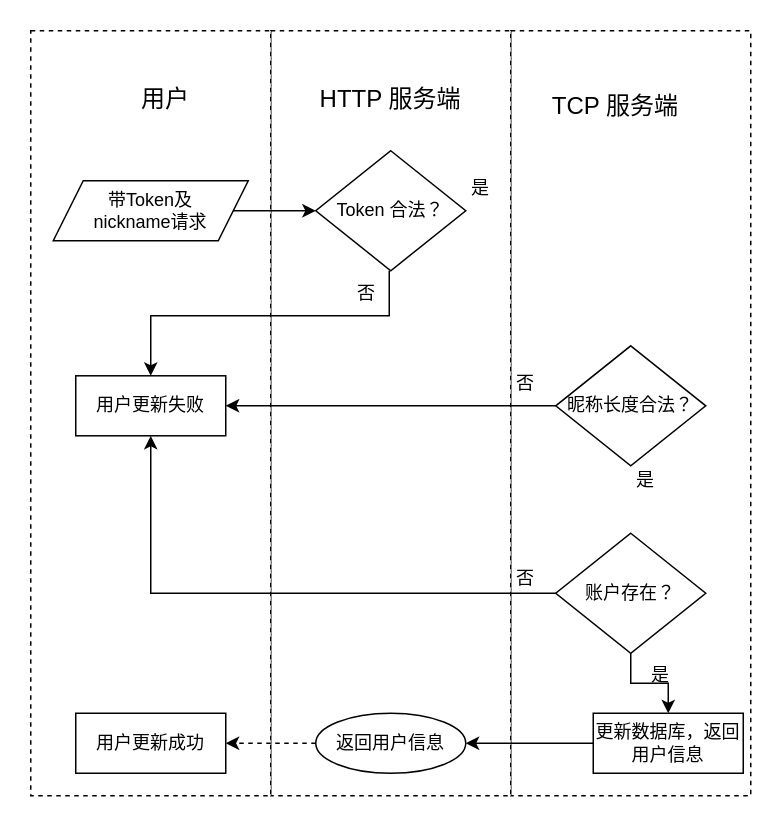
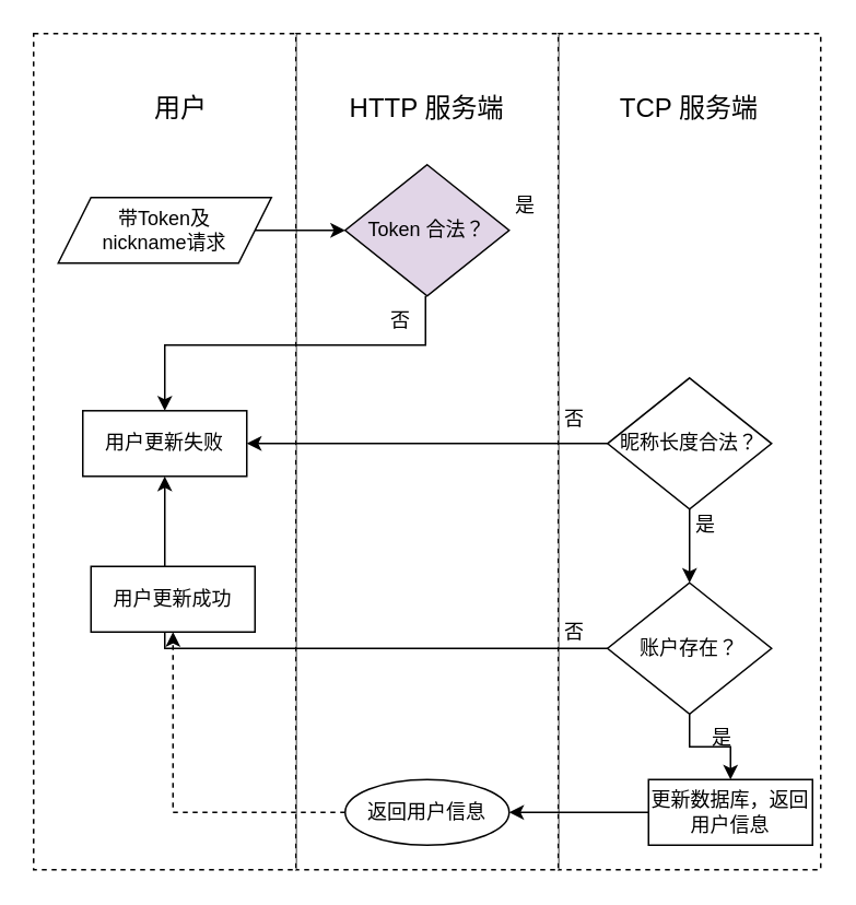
  <mxCell id="0" />
  <mxCell id="1" parent="0" />
  <mxCell id="2" value="" style="rounded=0;whiteSpace=wrap;html=1;fontSize=16;dashed=1;" parent="1" vertex="1"><mxGeometry x="340" y="20" width="160" height="510" as="geometry" /></mxCell>
  <mxCell id="3" value="" style="rounded=0;whiteSpace=wrap;html=1;fontSize=16;dashed=1;" parent="1" vertex="1"><mxGeometry x="180" y="20" width="160" height="510" as="geometry" /></mxCell>
  <mxCell id="4" value="" style="rounded=0;whiteSpace=wrap;html=1;fontSize=16;dashed=1;" parent="1" vertex="1"><mxGeometry x="20" y="20" width="160" height="510" as="geometry" /></mxCell>
  <mxCell id="5" value="" style="edgeStyle=orthogonalEdgeStyle;rounded=0;orthogonalLoop=1;jettySize=auto;html=1;" parent="1" source="6" edge="1"><mxGeometry relative="1" as="geometry"><mxPoint x="210" y="140" as="targetPoint" /></mxGeometry></mxCell>
  <mxCell id="6" value="带Token及&lt;br&gt;nickname请求" style="shape=parallelogram;perimeter=parallelogramPerimeter;whiteSpace=wrap;html=1;fixedSize=1;" parent="1" vertex="1"><mxGeometry x="35" y="120" width="130" height="40" as="geometry" /></mxCell>
  <mxCell id="7" value="&lt;font style=&quot;font-size: 16px;&quot;&gt;用户&lt;/font&gt;" style="text;html=1;strokeColor=none;fillColor=none;align=center;verticalAlign=middle;whiteSpace=wrap;rounded=0;" parent="1" vertex="1"><mxGeometry x="80" y="50" width="60" height="30" as="geometry" /></mxCell>
  <mxCell id="8" value="&lt;font style=&quot;font-size: 16px;&quot;&gt;HTTP 服务端&lt;/font&gt;" style="text;html=1;strokeColor=none;fillColor=none;align=center;verticalAlign=middle;whiteSpace=wrap;rounded=0;" parent="1" vertex="1"><mxGeometry x="210" y="50" width="100" height="30" as="geometry" /></mxCell>
- <mxCell id="9" value="&lt;font style=&quot;font-size: 16px;&quot;&gt;TCP 服务端&lt;/font&gt;" style="text;html=1;strokeColor=none;fillColor=none;align=center;verticalAlign=middle;whiteSpace=wrap;rounded=0;" parent="1" vertex="1"><mxGeometry x="360" y="55" width="100" height="30" as="geometry" /></mxCell>
- <mxCell id="10" value="Token 合法？" style="rhombus;whiteSpace=wrap;html=1;" parent="1" vertex="1"><mxGeometry x="210" y="100" width="100" height="80" as="geometry" /></mxCell>
+ <mxCell id="9" value="&lt;font style=&quot;font-size: 16px;&quot;&gt;TCP 服务端&lt;/font&gt;" style="text;html=1;strokeColor=none;fillColor=none;align=center;verticalAlign=middle;whiteSpace=wrap;rounded=0;" parent="1" vertex="1"><mxGeometry x="370" y="50" width="100" height="30" as="geometry" /></mxCell>
+ <mxCell id="10" value="Token 合法？" style="rhombus;whiteSpace=wrap;html=1;fillColor=#e1d5e7;" parent="1" vertex="1"><mxGeometry x="210" y="100" width="100" height="80" as="geometry" /></mxCell>
  <mxCell id="11" value="用户更新失败" style="rounded=0;whiteSpace=wrap;html=1;" parent="1" vertex="1"><mxGeometry x="50" y="250.03" width="100" height="40" as="geometry" /></mxCell>
  <mxCell id="12" style="edgeStyle=orthogonalEdgeStyle;rounded=0;orthogonalLoop=1;jettySize=auto;html=1;exitX=0.75;exitY=0;exitDx=0;exitDy=0;" parent="1" source="13" target="11" edge="1"><mxGeometry relative="1" as="geometry"><Array as="points"><mxPoint x="259" y="210" /><mxPoint x="100" y="210" /></Array></mxGeometry></mxCell>
  <mxCell id="13" value="否" style="text;html=1;strokeColor=none;fillColor=none;align=center;verticalAlign=middle;whiteSpace=wrap;rounded=0;" parent="1" vertex="1"><mxGeometry x="214" y="180" width="60" height="30" as="geometry" /></mxCell>
+ <mxCell id="14" value="" style="edgeStyle=orthogonalEdgeStyle;rounded=0;orthogonalLoop=1;jettySize=auto;html=1;" edge="1" parent="1" source="16" target="20"><mxGeometry relative="1" as="geometry" /></mxCell>
  <mxCell id="15" style="edgeStyle=orthogonalEdgeStyle;rounded=0;orthogonalLoop=1;jettySize=auto;html=1;exitX=0;exitY=0.5;exitDx=0;exitDy=0;entryX=1;entryY=0.5;entryDx=0;entryDy=0;" edge="1" parent="1" source="16" target="11"><mxGeometry relative="1" as="geometry" /></mxCell>
  <mxCell id="16" value="昵称长度合法？" style="rhombus;whiteSpace=wrap;html=1;" parent="1" vertex="1"><mxGeometry x="370" y="230.03" width="100" height="80" as="geometry" /></mxCell>
  <mxCell id="17" value="是" style="text;html=1;strokeColor=none;fillColor=none;align=center;verticalAlign=middle;whiteSpace=wrap;rounded=0;" parent="1" vertex="1"><mxGeometry x="290" y="110" width="60" height="30" as="geometry" /></mxCell>
  <mxCell id="18" style="edgeStyle=orthogonalEdgeStyle;rounded=0;orthogonalLoop=1;jettySize=auto;html=1;exitX=0.5;exitY=1;exitDx=0;exitDy=0;entryX=0.5;entryY=0;entryDx=0;entryDy=0;" edge="1" parent="1" source="20" target="22"><mxGeometry relative="1" as="geometry" /></mxCell>
  <mxCell id="19" style="edgeStyle=orthogonalEdgeStyle;rounded=0;orthogonalLoop=1;jettySize=auto;html=1;exitX=0;exitY=0.5;exitDx=0;exitDy=0;" edge="1" parent="1" source="20" target="11"><mxGeometry relative="1" as="geometry" /></mxCell>
  <mxCell id="20" value="账户存在？" style="rhombus;whiteSpace=wrap;html=1;" parent="1" vertex="1"><mxGeometry x="370" y="355" width="100" height="80" as="geometry" /></mxCell>
  <mxCell id="21" value="" style="edgeStyle=orthogonalEdgeStyle;rounded=0;orthogonalLoop=1;jettySize=auto;html=1;" parent="1" source="22" target="25" edge="1"><mxGeometry relative="1" as="geometry" /></mxCell>
  <mxCell id="22" value="更新数据库，返回用户信息" style="rounded=0;whiteSpace=wrap;html=1;" parent="1" vertex="1"><mxGeometry x="395" y="475" width="100" height="40" as="geometry" /></mxCell>
  <mxCell id="23" value="是" style="text;html=1;strokeColor=none;fillColor=none;align=center;verticalAlign=middle;whiteSpace=wrap;rounded=0;" parent="1" vertex="1"><mxGeometry x="410" y="435" width="60" height="30" as="geometry" /></mxCell>
  <mxCell id="24" value="" style="edgeStyle=orthogonalEdgeStyle;rounded=0;orthogonalLoop=1;jettySize=auto;html=1;dashed=1;" parent="1" source="25" target="26" edge="1"><mxGeometry relative="1" as="geometry" /></mxCell>
  <mxCell id="25" value="返回用户信息" style="ellipse;whiteSpace=wrap;html=1;" parent="1" vertex="1"><mxGeometry x="210" y="475" width="100" height="40" as="geometry" /></mxCell>
- <mxCell id="26" value="用户更新成功" style="rounded=0;whiteSpace=wrap;html=1;" parent="1" vertex="1"><mxGeometry x="50" y="475" width="100" height="40" as="geometry" /></mxCell>
+ <mxCell id="26" value="用户更新成功" style="rounded=0;whiteSpace=wrap;html=1;" parent="1" vertex="1"><mxGeometry x="55" y="345" width="100" height="40" as="geometry" /></mxCell>
  <mxCell id="27" value="否" style="text;html=1;strokeColor=none;fillColor=none;align=center;verticalAlign=middle;whiteSpace=wrap;rounded=0;" vertex="1" parent="1"><mxGeometry x="320" y="240" width="60" height="30" as="geometry" /></mxCell>
  <mxCell id="28" value="是" style="text;html=1;strokeColor=none;fillColor=none;align=center;verticalAlign=middle;whiteSpace=wrap;rounded=0;" vertex="1" parent="1"><mxGeometry x="400" y="305" width="60" height="30" as="geometry" /></mxCell>
  <mxCell id="29" value="否" style="text;html=1;strokeColor=none;fillColor=none;align=center;verticalAlign=middle;whiteSpace=wrap;rounded=0;" vertex="1" parent="1"><mxGeometry x="320" y="370" width="60" height="30" as="geometry" /></mxCell>
